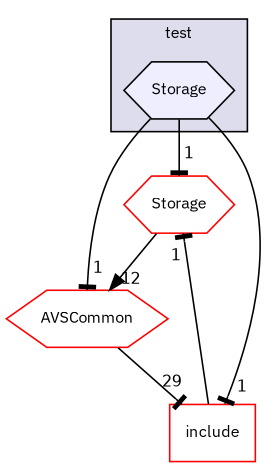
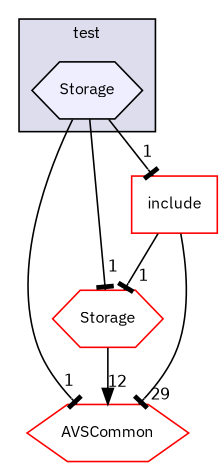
  digraph {
    compound=true
    fontname="IBM Plex Sans"
    node [fillcolor=white fontname="IBM Plex Sans" fontsize=10 shape=hexagon style=filled color=red]
    edge [headlabel=1 labeldistance=1.5 labelfontname=Helvetica labelfontsize=10 arrowhead=tee fontname="IBM Plex Sans"]
    n1 [fillcolor="#eeeeff" label=Storage pencolor=black color=""]
    n2 [label=Storage]
    n3 [label=AVSCommon]
    n4 [label=include shape=box]
    subgraph cluster_1 {
      bgcolor="#ddddee"
      fontsize=10
      label=test
      pencolor=black
      n1
    }
    n1 -> n2
    n1 -> n3
    n1 -> n4
    n2 -> n3 [headlabel=12 arrowhead=normal]
    n4 -> n2
-   n3 -> n4 [headlabel=29]
+   n4 -> n3 [headlabel=29]
  }
